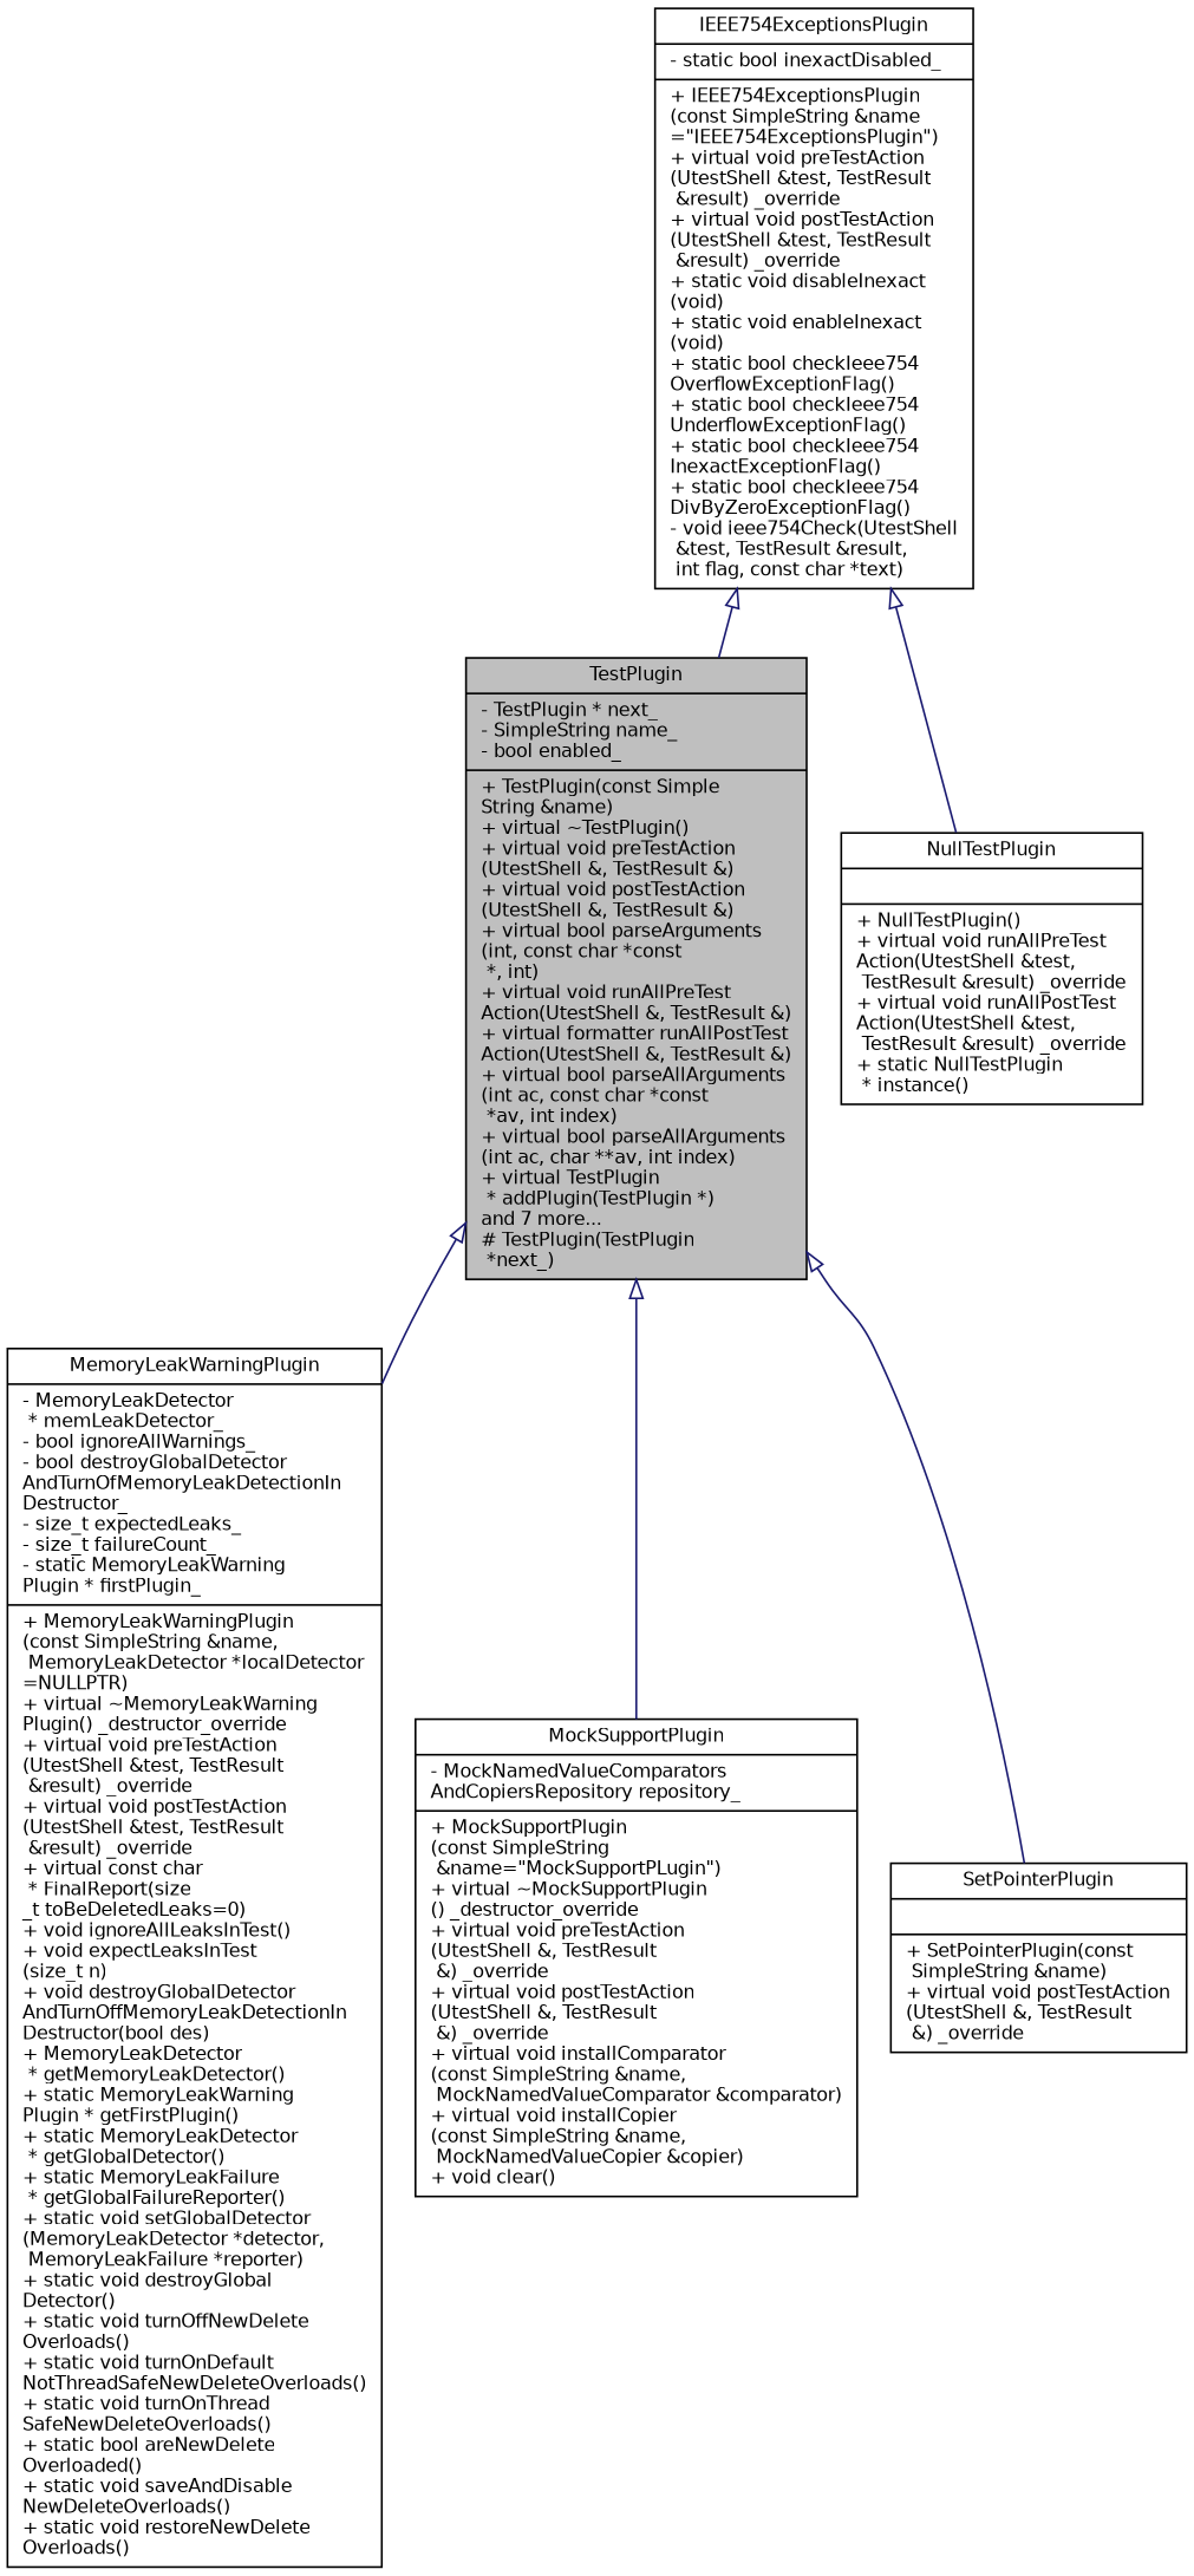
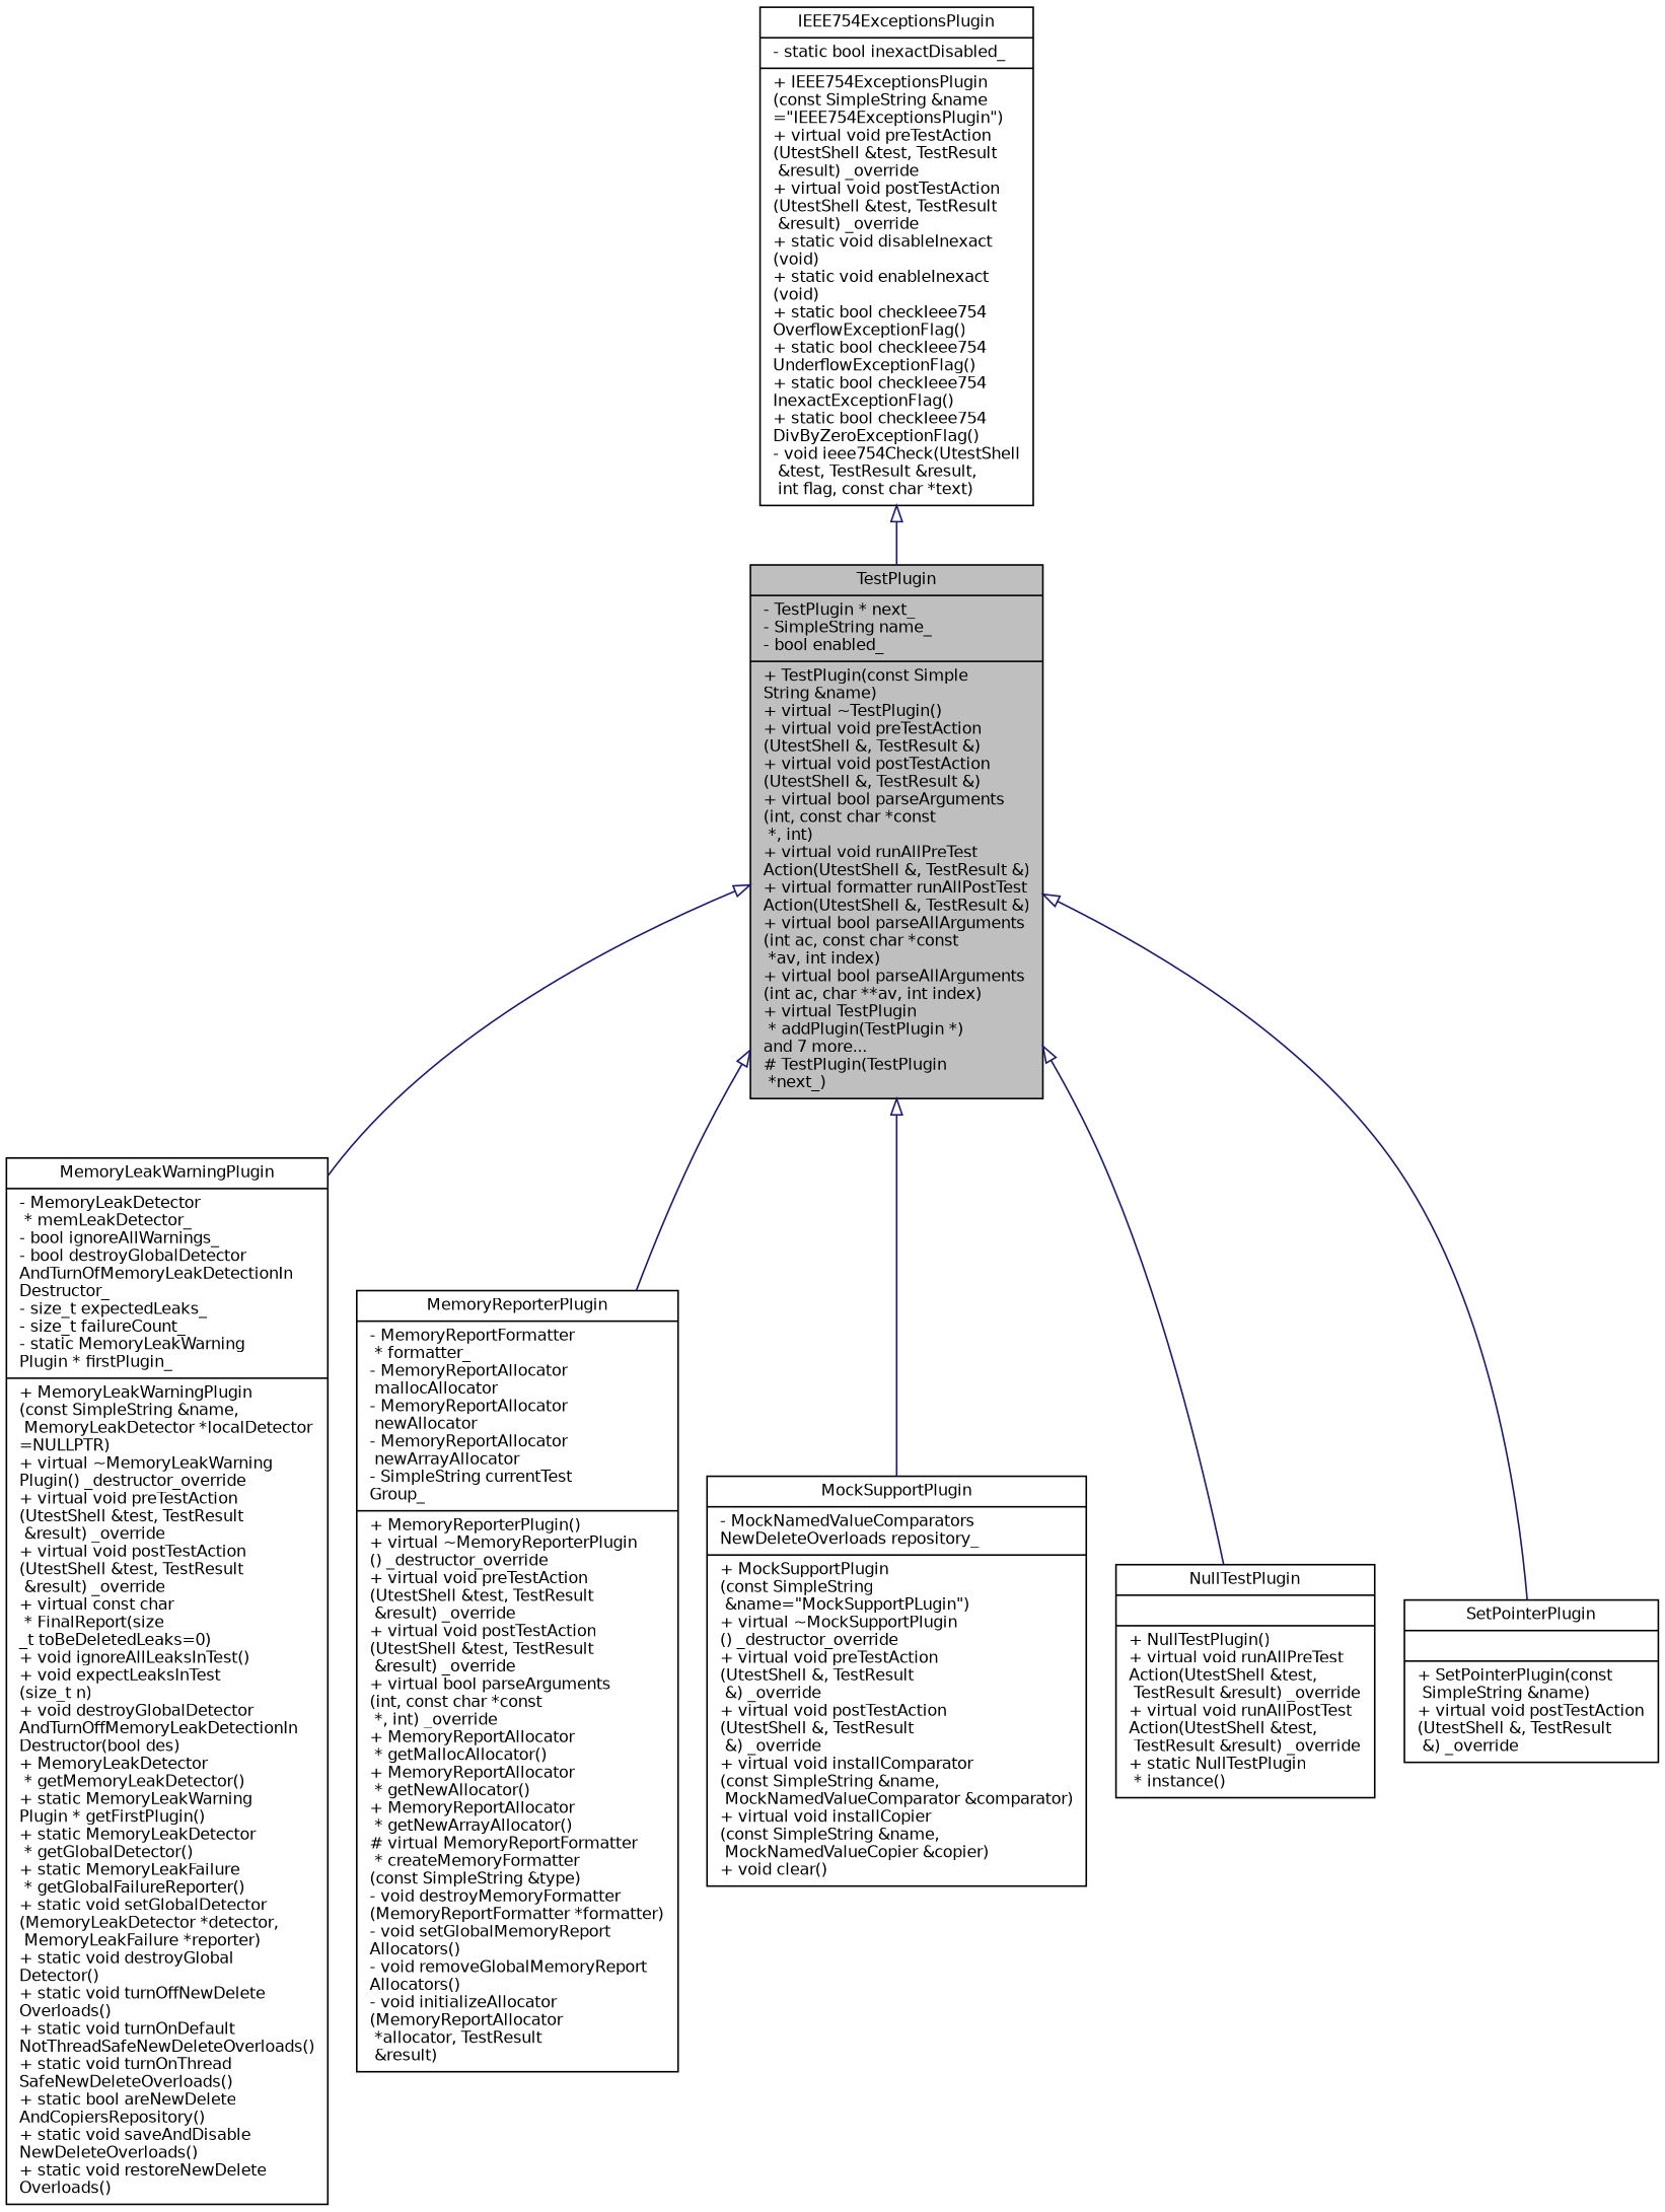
  digraph {
    node [color=black fillcolor=white fontname=Helvetica fontsize=10 shape=record style=filled]
    edge [arrowtail=onormal color=midnightblue dir=back fontname=Helvetica fontsize=10 labelfontname=Helvetica labelfontsize=10 style=solid]
    n1 [fillcolor=grey75 fontcolor=black height=0.2 label="{TestPlugin\n|- TestPlugin * next_\l- SimpleString name_\l- bool enabled_\l|+  TestPlugin(const Simple\lString &name)\l+ virtual ~TestPlugin()\l+ virtual void preTestAction\l(UtestShell &, TestResult &)\l+ virtual void postTestAction\l(UtestShell &, TestResult &)\l+ virtual bool parseArguments\l(int, const char *const\l *, int)\l+ virtual void runAllPreTest\lAction(UtestShell &, TestResult &)\l+ virtual formatter runAllPostTest\lAction(UtestShell &, TestResult &)\l+ virtual bool parseAllArguments\l(int ac, const char *const\l *av, int index)\l+ virtual bool parseAllArguments\l(int ac, char **av, int index)\l+ virtual TestPlugin\l * addPlugin(TestPlugin *)\land 7 more...\l#  TestPlugin(TestPlugin\l *next_)\l}" width=0.4]
-   n2 [height=0.2 label="{MemoryLeakWarningPlugin\n|- MemoryLeakDetector\l * memLeakDetector_\l- bool ignoreAllWarnings_\l- bool destroyGlobalDetector\lAndTurnOfMemoryLeakDetectionIn\lDestructor_\l- size_t expectedLeaks_\l- size_t failureCount_\l- static MemoryLeakWarning\lPlugin * firstPlugin_\l|+  MemoryLeakWarningPlugin\l(const SimpleString &name,\l MemoryLeakDetector *localDetector\l=NULLPTR)\l+ virtual ~MemoryLeakWarning\lPlugin() _destructor_override\l+ virtual void preTestAction\l(UtestShell &test, TestResult\l &result) _override\l+ virtual void postTestAction\l(UtestShell &test, TestResult\l &result) _override\l+ virtual const char\l * FinalReport(size\l_t toBeDeletedLeaks=0)\l+ void ignoreAllLeaksInTest()\l+ void expectLeaksInTest\l(size_t n)\l+ void destroyGlobalDetector\lAndTurnOffMemoryLeakDetectionIn\lDestructor(bool des)\l+ MemoryLeakDetector\l * getMemoryLeakDetector()\l+ static MemoryLeakWarning\lPlugin * getFirstPlugin()\l+ static MemoryLeakDetector\l * getGlobalDetector()\l+ static MemoryLeakFailure\l * getGlobalFailureReporter()\l+ static void setGlobalDetector\l(MemoryLeakDetector *detector,\l MemoryLeakFailure *reporter)\l+ static void destroyGlobal\lDetector()\l+ static void turnOffNewDelete\lOverloads()\l+ static void turnOnDefault\lNotThreadSafeNewDeleteOverloads()\l+ static void turnOnThread\lSafeNewDeleteOverloads()\l+ static bool areNewDelete\lOverloaded()\l+ static void saveAndDisable\lNewDeleteOverloads()\l+ static void restoreNewDelete\lOverloads()\l}" width=0.4]
-   n4 [height=0.2 label="{MockSupportPlugin\n|- MockNamedValueComparators\lAndCopiersRepository repository_\l|+  MockSupportPlugin\l(const SimpleString\l &name=\"MockSupportPLugin\")\l+ virtual ~MockSupportPlugin\l() _destructor_override\l+ virtual void preTestAction\l(UtestShell &, TestResult\l &) _override\l+ virtual void postTestAction\l(UtestShell &, TestResult\l &) _override\l+ virtual void installComparator\l(const SimpleString &name,\l MockNamedValueComparator &comparator)\l+ virtual void installCopier\l(const SimpleString &name,\l MockNamedValueCopier &copier)\l+ void clear()\l}" width=0.4]
+   n2 [height=0.2 label="{MemoryLeakWarningPlugin\n|- MemoryLeakDetector\l * memLeakDetector_\l- bool ignoreAllWarnings_\l- bool destroyGlobalDetector\lAndTurnOfMemoryLeakDetectionIn\lDestructor_\l- size_t expectedLeaks_\l- size_t failureCount_\l- static MemoryLeakWarning\lPlugin * firstPlugin_\l|+  MemoryLeakWarningPlugin\l(const SimpleString &name,\l MemoryLeakDetector *localDetector\l=NULLPTR)\l+ virtual ~MemoryLeakWarning\lPlugin() _destructor_override\l+ virtual void preTestAction\l(UtestShell &test, TestResult\l &result) _override\l+ virtual void postTestAction\l(UtestShell &test, TestResult\l &result) _override\l+ virtual const char\l * FinalReport(size\l_t toBeDeletedLeaks=0)\l+ void ignoreAllLeaksInTest()\l+ void expectLeaksInTest\l(size_t n)\l+ void destroyGlobalDetector\lAndTurnOffMemoryLeakDetectionIn\lDestructor(bool des)\l+ MemoryLeakDetector\l * getMemoryLeakDetector()\l+ static MemoryLeakWarning\lPlugin * getFirstPlugin()\l+ static MemoryLeakDetector\l * getGlobalDetector()\l+ static MemoryLeakFailure\l * getGlobalFailureReporter()\l+ static void setGlobalDetector\l(MemoryLeakDetector *detector,\l MemoryLeakFailure *reporter)\l+ static void destroyGlobal\lDetector()\l+ static void turnOffNewDelete\lOverloads()\l+ static void turnOnDefault\lNotThreadSafeNewDeleteOverloads()\l+ static void turnOnThread\lSafeNewDeleteOverloads()\l+ static bool areNewDelete\lAndCopiersRepository()\l+ static void saveAndDisable\lNewDeleteOverloads()\l+ static void restoreNewDelete\lOverloads()\l}" width=0.4]
+   n3 [height=0.2 label="{MemoryReporterPlugin\n|- MemoryReportFormatter\l * formatter_\l- MemoryReportAllocator\l mallocAllocator\l- MemoryReportAllocator\l newAllocator\l- MemoryReportAllocator\l newArrayAllocator\l- SimpleString currentTest\lGroup_\l|+  MemoryReporterPlugin()\l+ virtual ~MemoryReporterPlugin\l() _destructor_override\l+ virtual void preTestAction\l(UtestShell &test, TestResult\l &result) _override\l+ virtual void postTestAction\l(UtestShell &test, TestResult\l &result) _override\l+ virtual bool parseArguments\l(int, const char *const\l *, int) _override\l+ MemoryReportAllocator\l * getMallocAllocator()\l+ MemoryReportAllocator\l * getNewAllocator()\l+ MemoryReportAllocator\l * getNewArrayAllocator()\l# virtual MemoryReportFormatter\l * createMemoryFormatter\l(const SimpleString &type)\l- void destroyMemoryFormatter\l(MemoryReportFormatter *formatter)\l- void setGlobalMemoryReport\lAllocators()\l- void removeGlobalMemoryReport\lAllocators()\l- void initializeAllocator\l(MemoryReportAllocator\l *allocator, TestResult\l &result)\l}" width=0.4]
+   n4 [height=0.2 label="{MockSupportPlugin\n|- MockNamedValueComparators\lNewDeleteOverloads repository_\l|+  MockSupportPlugin\l(const SimpleString\l &name=\"MockSupportPLugin\")\l+ virtual ~MockSupportPlugin\l() _destructor_override\l+ virtual void preTestAction\l(UtestShell &, TestResult\l &) _override\l+ virtual void postTestAction\l(UtestShell &, TestResult\l &) _override\l+ virtual void installComparator\l(const SimpleString &name,\l MockNamedValueComparator &comparator)\l+ virtual void installCopier\l(const SimpleString &name,\l MockNamedValueCopier &copier)\l+ void clear()\l}" width=0.4]
    n5 [height=0.2 label="{NullTestPlugin\n||+  NullTestPlugin()\l+ virtual void runAllPreTest\lAction(UtestShell &test,\l TestResult &result) _override\l+ virtual void runAllPostTest\lAction(UtestShell &test,\l TestResult &result) _override\l+ static NullTestPlugin\l * instance()\l}" width=0.4]
    n6 [height=0.2 label="{SetPointerPlugin\n||+  SetPointerPlugin(const\l SimpleString &name)\l+ virtual void postTestAction\l(UtestShell &, TestResult\l &) _override\l}" width=0.4]
    n7 [height=0.2 label="{IEEE754ExceptionsPlugin\n|- static bool inexactDisabled_\l|+  IEEE754ExceptionsPlugin\l(const SimpleString &name\l=\"IEEE754ExceptionsPlugin\")\l+ virtual void preTestAction\l(UtestShell &test, TestResult\l &result) _override\l+ virtual void postTestAction\l(UtestShell &test, TestResult\l &result) _override\l+ static void disableInexact\l(void)\l+ static void enableInexact\l(void)\l+ static bool checkIeee754\lOverflowExceptionFlag()\l+ static bool checkIeee754\lUnderflowExceptionFlag()\l+ static bool checkIeee754\lInexactExceptionFlag()\l+ static bool checkIeee754\lDivByZeroExceptionFlag()\l- void ieee754Check(UtestShell\l &test, TestResult &result,\l int flag, const char *text)\l}" width=0.4]
    n1 -> n2
+   n1 -> n3
    n1 -> n4
-   n7 -> n5
+   n1 -> n5
    n1 -> n6
    n7 -> n1
  }
